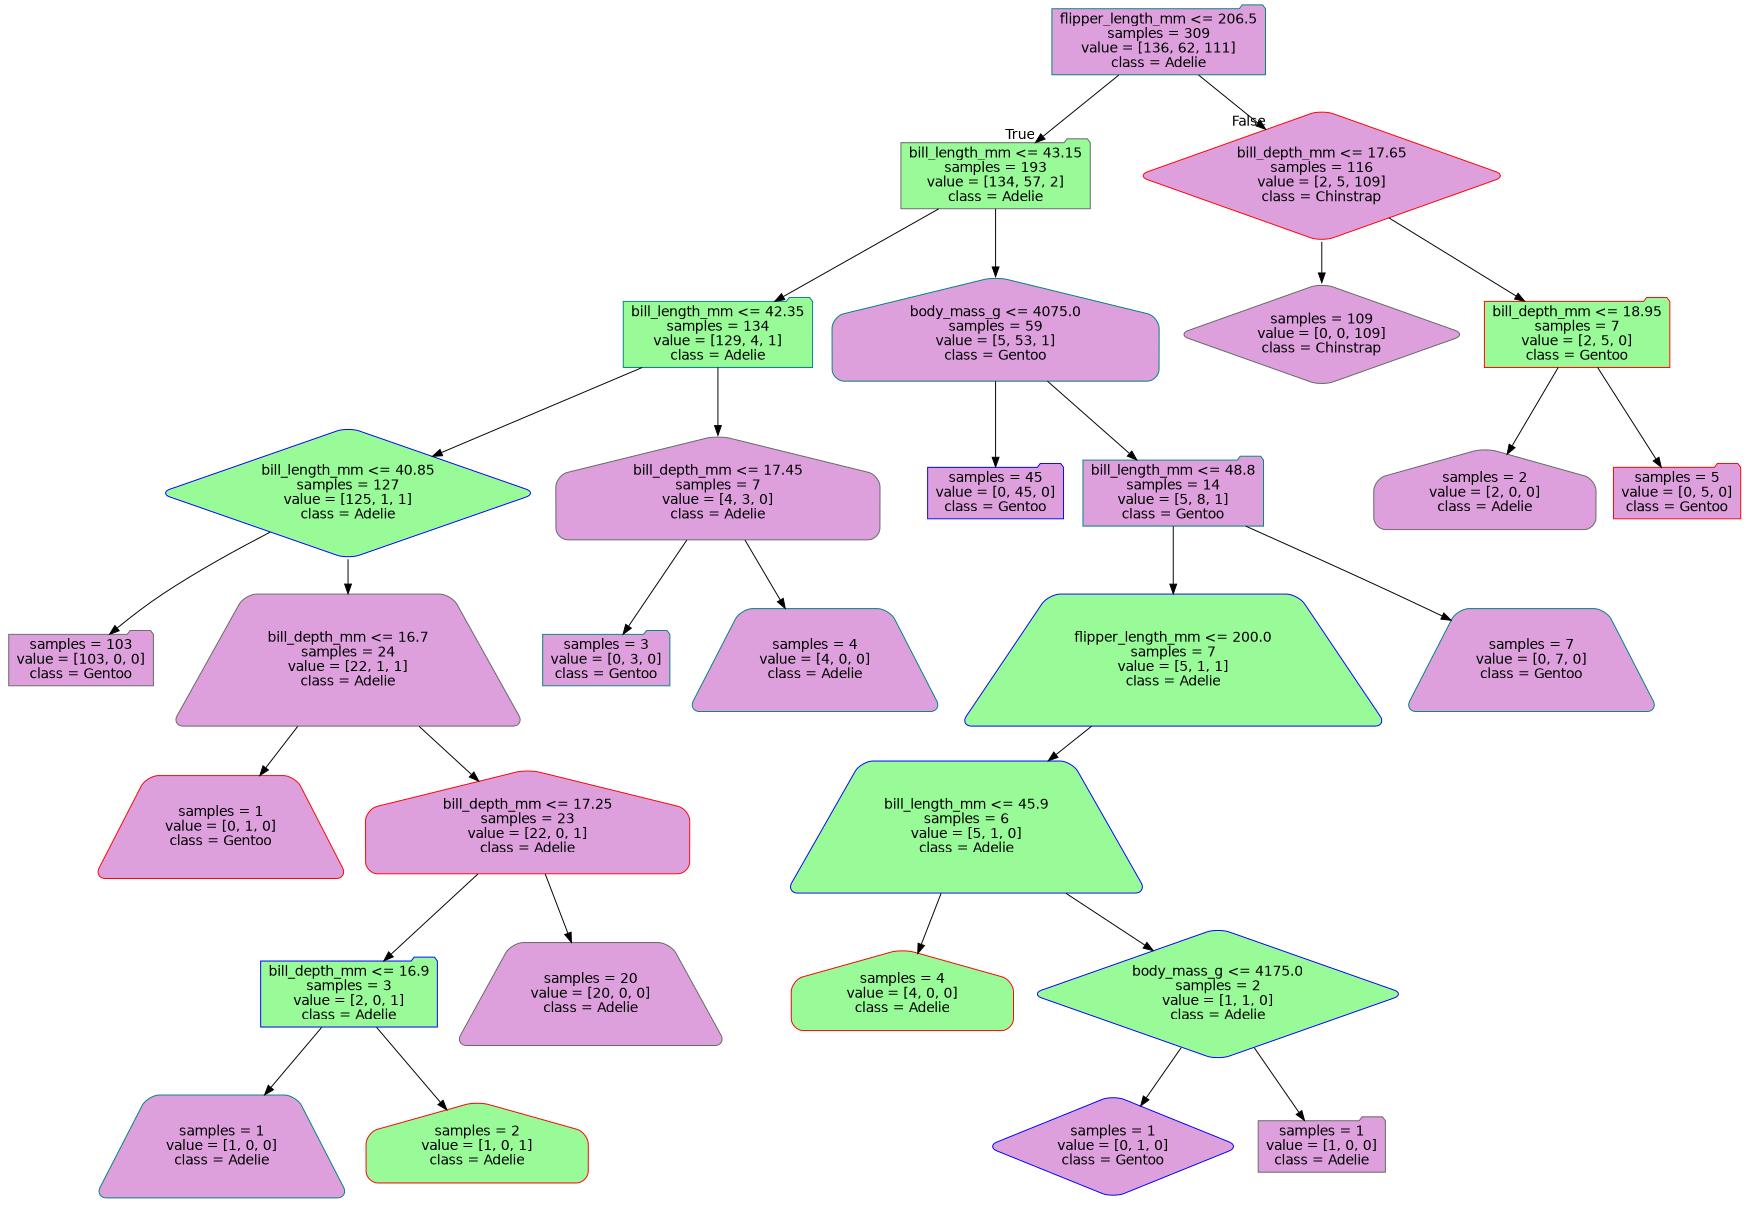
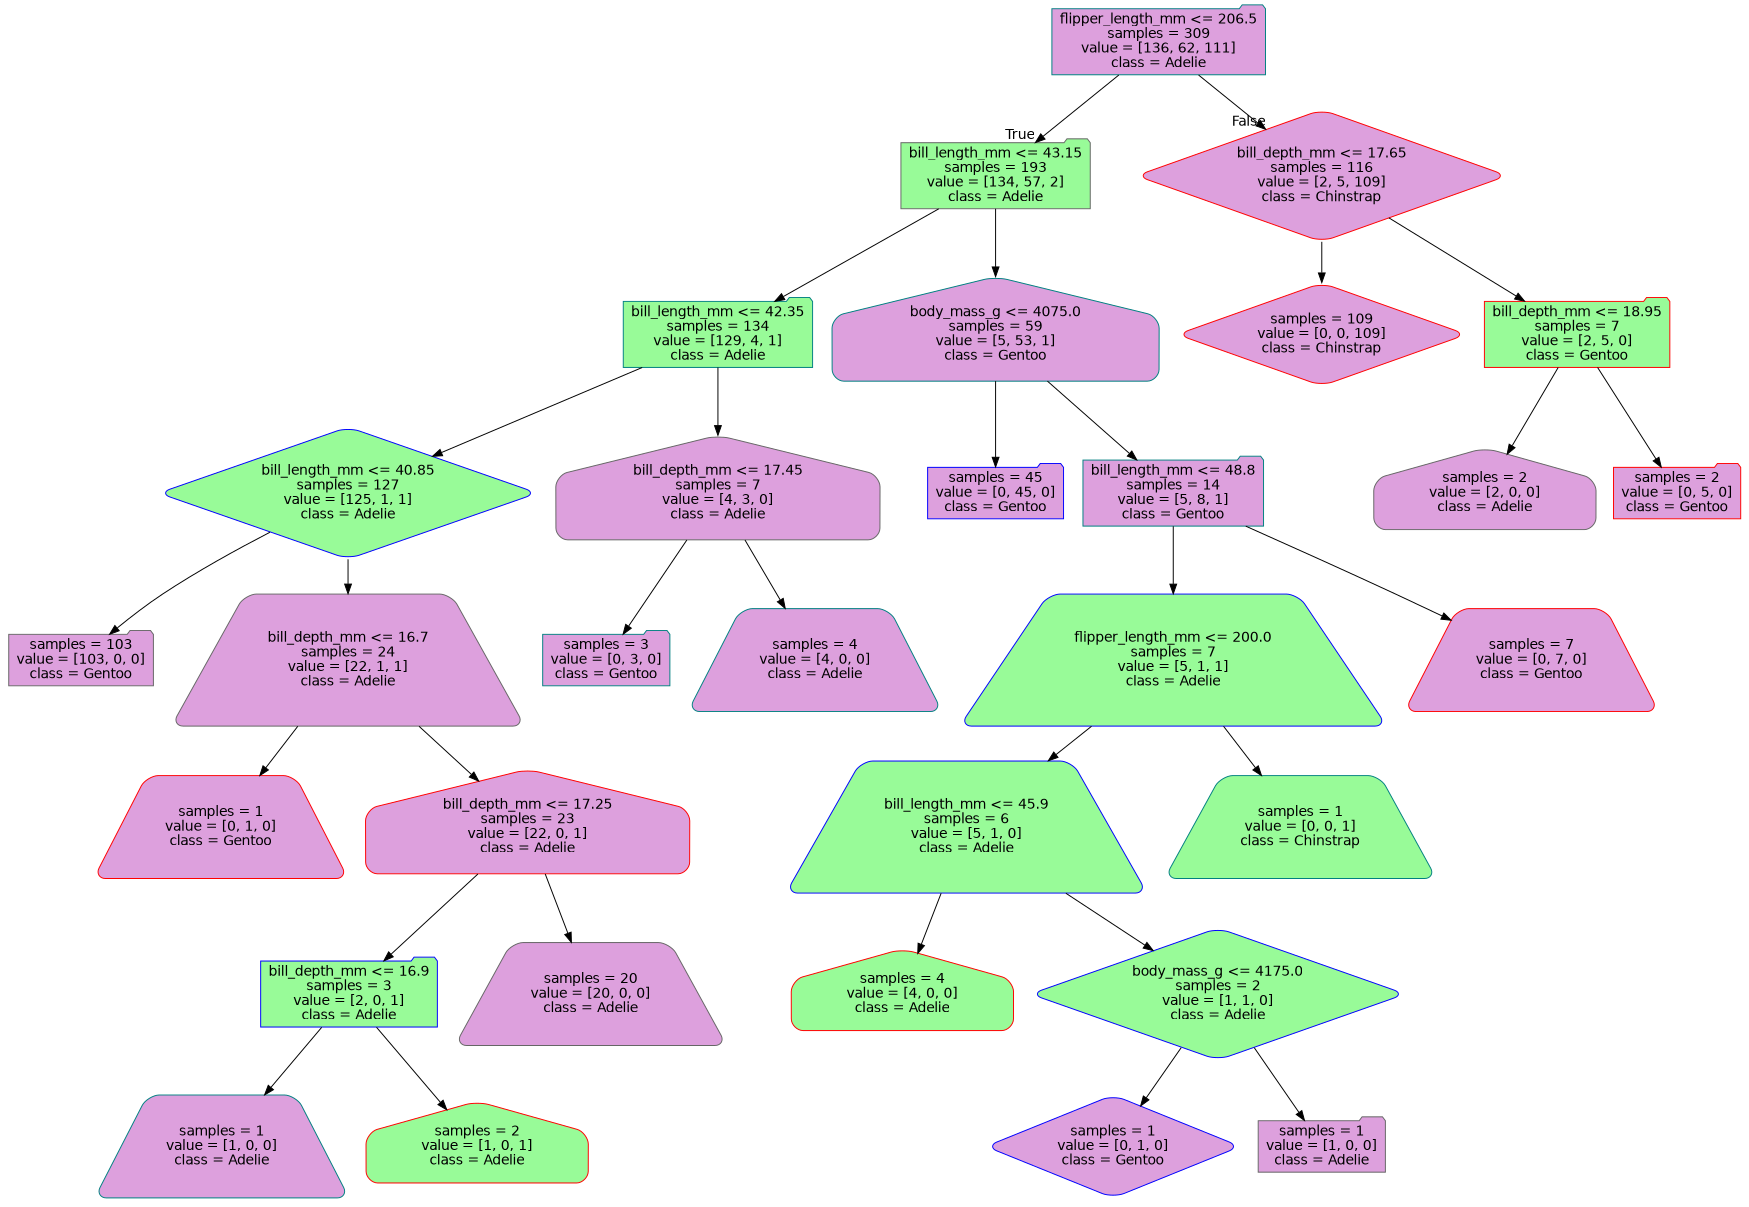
  digraph {
    node [color=teal fillcolor=plum fontname=helvetica shape=folder style="filled, rounded"]
    edge [fontname=helvetica]
    n1 [label="flipper_length_mm <= 206.5\nsamples = 309\nvalue = [136, 62, 111]\nclass = Adelie"]
    n2 [color=gray40 fillcolor=palegreen label="bill_length_mm <= 43.15\nsamples = 193\nvalue = [134, 57, 2]\nclass = Adelie"]
    n3 [color=red label="bill_depth_mm <= 17.65\nsamples = 116\nvalue = [2, 5, 109]\nclass = Chinstrap" shape=diamond]
    n4 [fillcolor=palegreen label="bill_length_mm <= 42.35\nsamples = 134\nvalue = [129, 4, 1]\nclass = Adelie"]
    n5 [label="body_mass_g <= 4075.0\nsamples = 59\nvalue = [5, 53, 1]\nclass = Gentoo" shape=house]
-   n6 [color=gray40 label="samples = 109\nvalue = [0, 0, 109]\nclass = Chinstrap" shape=diamond]
+   n6 [color=red label="samples = 109\nvalue = [0, 0, 109]\nclass = Chinstrap" shape=diamond]
    n7 [color=red fillcolor=palegreen label="bill_depth_mm <= 18.95\nsamples = 7\nvalue = [2, 5, 0]\nclass = Gentoo"]
    n8 [color=blue fillcolor=palegreen label="bill_length_mm <= 40.85\nsamples = 127\nvalue = [125, 1, 1]\nclass = Adelie" shape=diamond]
    n9 [color=gray40 label="bill_depth_mm <= 17.45\nsamples = 7\nvalue = [4, 3, 0]\nclass = Adelie" shape=house]
    n10 [color=blue label="samples = 45\nvalue = [0, 45, 0]\nclass = Gentoo"]
    n11 [label="bill_length_mm <= 48.8\nsamples = 14\nvalue = [5, 8, 1]\nclass = Gentoo"]
    n12 [color=gray40 label="samples = 103\nvalue = [103, 0, 0]\nclass = Gentoo"]
    n13 [color=gray40 label="bill_depth_mm <= 16.7\nsamples = 24\nvalue = [22, 1, 1]\nclass = Adelie" shape=trapezium]
    n14 [label="samples = 3\nvalue = [0, 3, 0]\nclass = Gentoo"]
    n15 [label="samples = 4\nvalue = [4, 0, 0]\nclass = Adelie" shape=trapezium]
    n16 [color=red label="samples = 1\nvalue = [0, 1, 0]\nclass = Gentoo" shape=trapezium]
    n17 [color=red label="bill_depth_mm <= 17.25\nsamples = 23\nvalue = [22, 0, 1]\nclass = Adelie" shape=house]
    n18 [color=blue fillcolor=palegreen label="bill_depth_mm <= 16.9\nsamples = 3\nvalue = [2, 0, 1]\nclass = Adelie"]
    n19 [color=gray40 label="samples = 20\nvalue = [20, 0, 0]\nclass = Adelie" shape=trapezium]
    n20 [label="samples = 1\nvalue = [1, 0, 0]\nclass = Adelie" shape=trapezium]
    n21 [color=red fillcolor=palegreen label="samples = 2\nvalue = [1, 0, 1]\nclass = Adelie" shape=house]
    n22 [color=blue fillcolor=palegreen label="flipper_length_mm <= 200.0\nsamples = 7\nvalue = [5, 1, 1]\nclass = Adelie" shape=trapezium]
-   n23 [label="samples = 7\nvalue = [0, 7, 0]\nclass = Gentoo" shape=trapezium]
+   n23 [color=red label="samples = 7\nvalue = [0, 7, 0]\nclass = Gentoo" shape=trapezium]
    n24 [color=blue fillcolor=palegreen label="bill_length_mm <= 45.9\nsamples = 6\nvalue = [5, 1, 0]\nclass = Adelie" shape=trapezium]
+   n25 [fillcolor=palegreen label="samples = 1\nvalue = [0, 0, 1]\nclass = Chinstrap" shape=trapezium]
    n26 [color=red fillcolor=palegreen label="samples = 4\nvalue = [4, 0, 0]\nclass = Adelie" shape=house]
    n27 [color=blue fillcolor=palegreen label="body_mass_g <= 4175.0\nsamples = 2\nvalue = [1, 1, 0]\nclass = Adelie" shape=diamond]
    n28 [color=blue label="samples = 1\nvalue = [0, 1, 0]\nclass = Gentoo" shape=diamond]
    n29 [color=gray40 label="samples = 1\nvalue = [1, 0, 0]\nclass = Adelie"]
    n30 [color=gray40 label="samples = 2\nvalue = [2, 0, 0]\nclass = Adelie" shape=house]
-   n31 [color=red label="samples = 5\nvalue = [0, 5, 0]\nclass = Gentoo"]
+   n31 [color=red label="samples = 2\nvalue = [0, 5, 0]\nclass = Gentoo"]
    n1 -> n2 [headlabel=True labelangle=45 labeldistance=2.5]
    n1 -> n3 [headlabel=False labelangle=-45 labeldistance=2.5]
    n2 -> n4
    n2 -> n5
    n3 -> n6
    n3 -> n7
    n4 -> n8
    n4 -> n9
    n5 -> n10
    n5 -> n11
    n7 -> n30
    n7 -> n31
    n8 -> n12
    n8 -> n13
    n9 -> n14
    n9 -> n15
    n11 -> n22
    n11 -> n23
    n13 -> n16
    n13 -> n17
    n17 -> n18
    n17 -> n19
    n18 -> n20
    n18 -> n21
    n22 -> n24
+   n22 -> n25
    n24 -> n26
    n24 -> n27
    n27 -> n28
    n27 -> n29
  }
